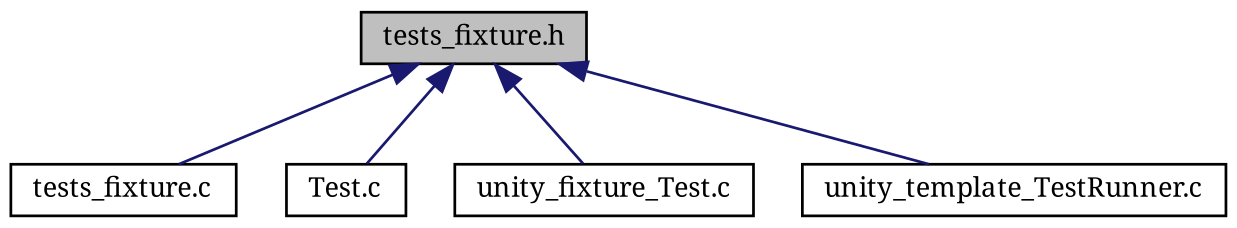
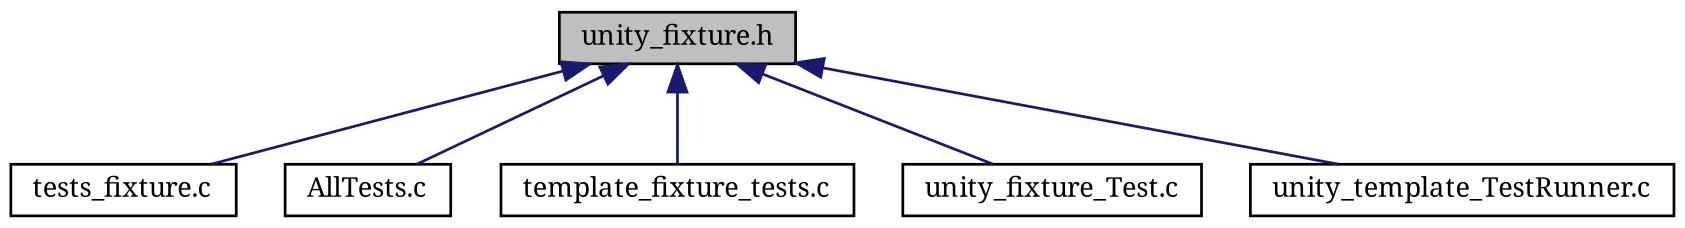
  digraph {
    fontname="Noto Serif"
    node [color=black fillcolor=white fontname="Noto Serif" fontsize=10 shape=record style=filled]
    edge [color=midnightblue dir=back fontname="Noto Serif" fontsize=10 labelfontname=Helvetica labelfontsize=10 style=solid]
-   n1 [fillcolor=grey75 fontcolor=black height=0.2 label="tests_fixture.h" width=0.4]
+   n1 [fillcolor=grey75 fontcolor=black height=0.2 label="unity_fixture.h" width=0.4]
    n2 [height=0.2 label="tests_fixture.c" width=0.4]
-   n3 [height=0.2 label="Test.c" width=0.4]
+   n3 [height=0.2 label="AllTests.c" width=0.4]
+   n4 [height=0.2 label="template_fixture_tests.c" width=0.4]
    n5 [height=0.2 label="unity_fixture_Test.c" width=0.4]
    n6 [height=0.2 label="unity_template_TestRunner.c" width=0.4]
    n1 -> n2
    n1 -> n3
+   n1 -> n4
    n1 -> n5
    n1 -> n6
  }
